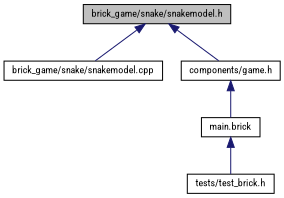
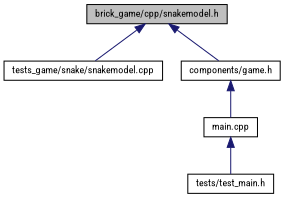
  digraph {
    fontname="Roboto Condensed"
    node [color=black fillcolor=white fontname="Roboto Condensed" fontsize=10 shape=record style=filled]
    edge [color=midnightblue dir=back fontname="Roboto Condensed" fontsize=10 labelfontname=Helvetica labelfontsize=10 style=solid]
-   n1 [fillcolor=grey75 fontcolor=black height=0.2 label="brick_game/snake/snakemodel.h" width=0.4]
-   n2 [height=0.2 label="brick_game/snake/snakemodel.cpp" width=0.4]
+   n1 [fillcolor=grey75 fontcolor=black height=0.2 label="brick_game/cpp/snakemodel.h" width=0.4]
+   n2 [height=0.2 label="tests_game/snake/snakemodel.cpp" width=0.4]
    n3 [height=0.2 label="components/game.h" width=0.4]
-   n4 [height=0.2 label="main.brick" width=0.4]
-   n5 [height=0.2 label="tests/test_brick.h" width=0.4]
+   n4 [height=0.2 label="main.cpp" width=0.4]
+   n5 [height=0.2 label="tests/test_main.h" width=0.4]
    n1 -> n2
    n1 -> n3
    n3 -> n4
    n4 -> n5
  }
